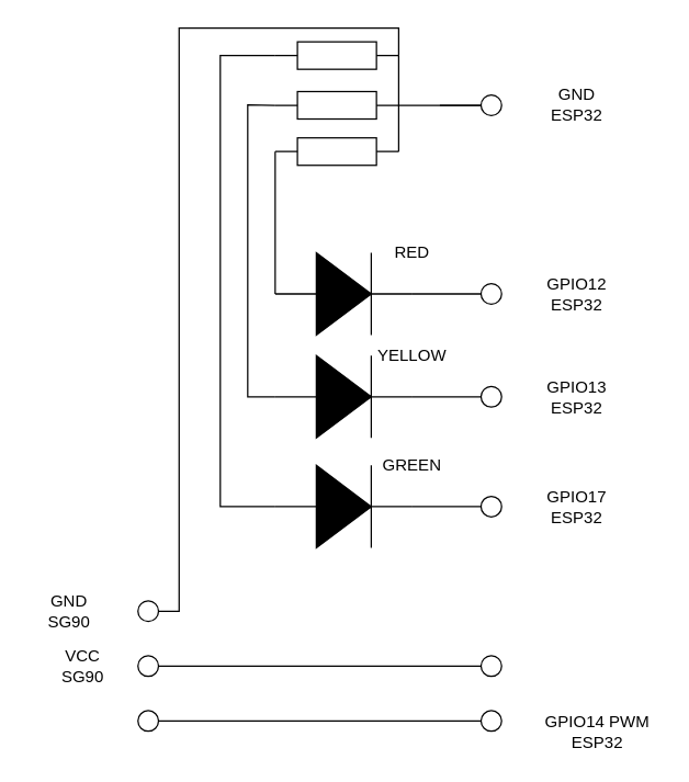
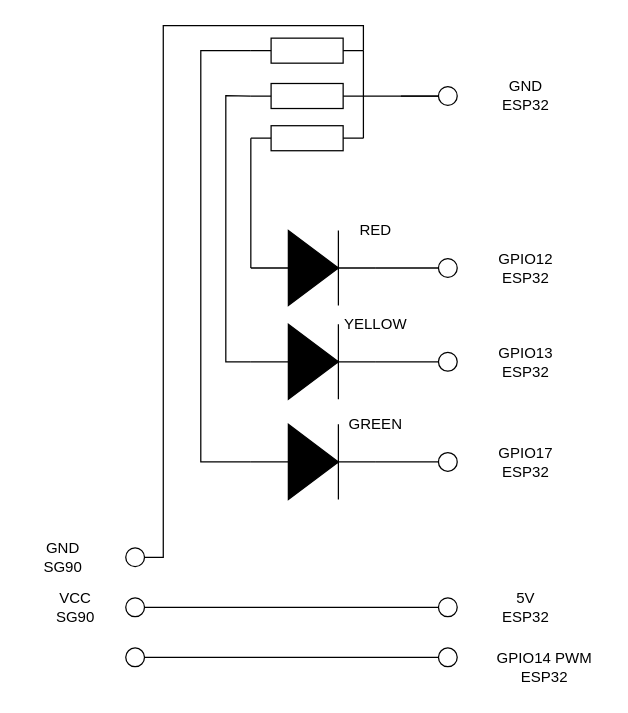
  <mxCell id="0" />
  <mxCell id="1" parent="0" />
  <mxCell id="2" value="" style="verticalLabelPosition=bottom;shadow=0;dashed=0;align=center;html=1;verticalAlign=top;strokeWidth=1;shape=ellipse;perimeter=ellipsePerimeter;" vertex="1" parent="1"><mxGeometry x="350" y="68.75" width="15" height="15" as="geometry" /></mxCell>
  <mxCell id="3" value="" style="verticalLabelPosition=bottom;shadow=0;dashed=0;align=center;html=1;verticalAlign=top;strokeWidth=1;shape=ellipse;perimeter=ellipsePerimeter;" vertex="1" parent="1"><mxGeometry x="350" y="206.25" width="15" height="15" as="geometry" /></mxCell>
  <mxCell id="4" value="GPIO12 ESP32" style="text;html=1;strokeColor=none;fillColor=none;align=center;verticalAlign=middle;whiteSpace=wrap;rounded=0;" vertex="1" parent="1"><mxGeometry x="390" y="198.75" width="60" height="30" as="geometry" /></mxCell>
  <mxCell id="5" value="GND ESP32" style="text;html=1;strokeColor=none;fillColor=none;align=center;verticalAlign=middle;whiteSpace=wrap;rounded=0;" vertex="1" parent="1"><mxGeometry x="390" y="61.25" width="60" height="30" as="geometry" /></mxCell>
  <mxCell id="6" value="" style="pointerEvents=1;verticalLabelPosition=bottom;shadow=0;dashed=0;align=center;html=1;verticalAlign=top;shape=mxgraph.electrical.resistors.resistor_1;" vertex="1" parent="1"><mxGeometry x="200" y="100" width="90" height="20" as="geometry" /></mxCell>
  <mxCell id="7" value="" style="endArrow=none;html=1;rounded=0;exitX=1;exitY=0.5;exitDx=0;exitDy=0;exitPerimeter=0;entryX=0;entryY=0.5;entryDx=0;entryDy=0;" edge="1" parent="1" source="9" target="3"><mxGeometry width="50" height="50" relative="1" as="geometry"><mxPoint x="400" y="378.75" as="sourcePoint" /><mxPoint x="450" y="328.75" as="targetPoint" /></mxGeometry></mxCell>
  <mxCell id="8" value="" style="endArrow=none;html=1;rounded=0;entryX=0;entryY=0.5;entryDx=0;entryDy=0;entryPerimeter=0;exitX=0;exitY=0.5;exitDx=0;exitDy=0;exitPerimeter=0;" edge="1" parent="1" source="9" target="6"><mxGeometry width="50" height="50" relative="1" as="geometry"><mxPoint x="200" y="468.75" as="sourcePoint" /><mxPoint x="150" y="86.25" as="targetPoint" /></mxGeometry></mxCell>
  <mxCell id="9" value="" style="pointerEvents=1;fillColor=strokeColor;verticalLabelPosition=bottom;shadow=0;dashed=0;align=center;html=1;verticalAlign=top;shape=mxgraph.electrical.diodes.diode;" vertex="1" parent="1"><mxGeometry x="200" y="183.75" width="100" height="60" as="geometry" /></mxCell>
  <mxCell id="10" value="" style="verticalLabelPosition=bottom;shadow=0;dashed=0;align=center;html=1;verticalAlign=top;strokeWidth=1;shape=ellipse;perimeter=ellipsePerimeter;" vertex="1" parent="1"><mxGeometry x="350" y="281.25" width="15" height="15" as="geometry" /></mxCell>
  <mxCell id="11" value="" style="endArrow=none;html=1;rounded=0;exitX=1;exitY=0.5;exitDx=0;exitDy=0;exitPerimeter=0;entryX=0;entryY=0.5;entryDx=0;entryDy=0;" edge="1" parent="1" source="12" target="10"><mxGeometry width="50" height="50" relative="1" as="geometry"><mxPoint x="400" y="453.75" as="sourcePoint" /><mxPoint x="450" y="403.75" as="targetPoint" /></mxGeometry></mxCell>
  <mxCell id="12" value="" style="pointerEvents=1;fillColor=strokeColor;verticalLabelPosition=bottom;shadow=0;dashed=0;align=center;html=1;verticalAlign=top;shape=mxgraph.electrical.diodes.diode;" vertex="1" parent="1"><mxGeometry x="200" y="258.75" width="100" height="60" as="geometry" /></mxCell>
  <mxCell id="13" value="" style="verticalLabelPosition=bottom;shadow=0;dashed=0;align=center;html=1;verticalAlign=top;strokeWidth=1;shape=ellipse;perimeter=ellipsePerimeter;" vertex="1" parent="1"><mxGeometry x="350" y="361.25" width="15" height="15" as="geometry" /></mxCell>
  <mxCell id="14" value="" style="endArrow=none;html=1;rounded=0;exitX=1;exitY=0.5;exitDx=0;exitDy=0;exitPerimeter=0;entryX=0;entryY=0.5;entryDx=0;entryDy=0;" edge="1" parent="1" source="15" target="13"><mxGeometry width="50" height="50" relative="1" as="geometry"><mxPoint x="400" y="533.75" as="sourcePoint" /><mxPoint x="450" y="483.75" as="targetPoint" /></mxGeometry></mxCell>
  <mxCell id="15" value="" style="pointerEvents=1;fillColor=strokeColor;verticalLabelPosition=bottom;shadow=0;dashed=0;align=center;html=1;verticalAlign=top;shape=mxgraph.electrical.diodes.diode;" vertex="1" parent="1"><mxGeometry x="200" y="338.75" width="100" height="60" as="geometry" /></mxCell>
  <mxCell id="16" value="" style="endArrow=none;html=1;rounded=0;entryX=0;entryY=0.5;entryDx=0;entryDy=0;" edge="1" parent="1" target="2"><mxGeometry width="50" height="50" relative="1" as="geometry"><mxPoint x="320" y="76.25" as="sourcePoint" /><mxPoint x="450" y="328.75" as="targetPoint" /></mxGeometry></mxCell>
  <mxCell id="17" value="GPIO13 ESP32" style="text;html=1;strokeColor=none;fillColor=none;align=center;verticalAlign=middle;whiteSpace=wrap;rounded=0;" vertex="1" parent="1"><mxGeometry x="390" y="273.75" width="60" height="30" as="geometry" /></mxCell>
  <mxCell id="18" value="GPIO17 ESP32" style="text;html=1;strokeColor=none;fillColor=none;align=center;verticalAlign=middle;whiteSpace=wrap;rounded=0;" vertex="1" parent="1"><mxGeometry x="390" y="353.75" width="60" height="30" as="geometry" /></mxCell>
  <mxCell id="19" value="" style="pointerEvents=1;verticalLabelPosition=bottom;shadow=0;dashed=0;align=center;html=1;verticalAlign=top;shape=mxgraph.electrical.resistors.resistor_1;" vertex="1" parent="1"><mxGeometry x="200" y="66.25" width="90" height="20" as="geometry" /></mxCell>
  <mxCell id="20" value="" style="endArrow=none;html=1;rounded=0;entryX=0;entryY=0.5;entryDx=0;entryDy=0;entryPerimeter=0;exitX=0;exitY=0.5;exitDx=0;exitDy=0;exitPerimeter=0;" edge="1" parent="1" source="12" target="19"><mxGeometry width="50" height="50" relative="1" as="geometry"><mxPoint x="210" y="243.75" as="sourcePoint" /><mxPoint x="160" y="116.25" as="targetPoint" /><Array as="points"><mxPoint x="180" y="288.75" /><mxPoint x="180" y="76" /></Array></mxGeometry></mxCell>
  <mxCell id="21" value="" style="pointerEvents=1;verticalLabelPosition=bottom;shadow=0;dashed=0;align=center;html=1;verticalAlign=top;shape=mxgraph.electrical.resistors.resistor_1;" vertex="1" parent="1"><mxGeometry x="200" y="30" width="90" height="20" as="geometry" /></mxCell>
  <mxCell id="22" value="" style="endArrow=none;html=1;rounded=0;entryX=0;entryY=0.5;entryDx=0;entryDy=0;entryPerimeter=0;exitX=0;exitY=0.5;exitDx=0;exitDy=0;exitPerimeter=0;" edge="1" parent="1" source="15" target="21"><mxGeometry width="50" height="50" relative="1" as="geometry"><mxPoint x="200" y="331.25" as="sourcePoint" /><mxPoint x="160" y="158.75" as="targetPoint" /><Array as="points"><mxPoint x="160" y="368.75" /><mxPoint x="160" y="40" /></Array></mxGeometry></mxCell>
  <mxCell id="23" value="" style="endArrow=none;html=1;rounded=0;exitX=1;exitY=0.5;exitDx=0;exitDy=0;exitPerimeter=0;entryX=1;entryY=0.5;entryDx=0;entryDy=0;entryPerimeter=0;" edge="1" parent="1" source="21" target="6"><mxGeometry width="50" height="50" relative="1" as="geometry"><mxPoint x="320" y="71.25" as="sourcePoint" /><mxPoint x="290" y="80" as="targetPoint" /></mxGeometry></mxCell>
  <mxCell id="24" value="" style="endArrow=none;html=1;rounded=0;entryX=0;entryY=0.5;entryDx=0;entryDy=0;" edge="1" parent="1" target="2"><mxGeometry width="50" height="50" relative="1" as="geometry"><mxPoint x="290" y="76.25" as="sourcePoint" /><mxPoint x="0" y="361.25" as="targetPoint" /></mxGeometry></mxCell>
  <mxCell id="25" value="" style="verticalLabelPosition=bottom;shadow=0;dashed=0;align=center;html=1;verticalAlign=top;strokeWidth=1;shape=ellipse;perimeter=ellipsePerimeter;" vertex="1" parent="1"><mxGeometry x="100" y="437.5" width="15" height="15" as="geometry" /></mxCell>
  <mxCell id="26" value="GND SG90" style="text;html=1;strokeColor=none;fillColor=none;align=center;verticalAlign=middle;whiteSpace=wrap;rounded=0;" vertex="1" parent="1"><mxGeometry x="20" y="430" width="60" height="30" as="geometry" /></mxCell>
  <mxCell id="27" value="" style="verticalLabelPosition=bottom;shadow=0;dashed=0;align=center;html=1;verticalAlign=top;strokeWidth=1;shape=ellipse;perimeter=ellipsePerimeter;" vertex="1" parent="1"><mxGeometry x="350" y="477.5" width="15" height="15" as="geometry" /></mxCell>
+ <mxCell id="28" value="5V&lt;br&gt;ESP32" style="text;html=1;strokeColor=none;fillColor=none;align=center;verticalAlign=middle;whiteSpace=wrap;rounded=0;" vertex="1" parent="1"><mxGeometry x="390" y="470" width="60" height="30" as="geometry" /></mxCell>
  <mxCell id="29" value="" style="verticalLabelPosition=bottom;shadow=0;dashed=0;align=center;html=1;verticalAlign=top;strokeWidth=1;shape=ellipse;perimeter=ellipsePerimeter;" vertex="1" parent="1"><mxGeometry x="100" y="477.5" width="15" height="15" as="geometry" /></mxCell>
  <mxCell id="30" value="VCC&lt;br&gt;SG90" style="text;html=1;strokeColor=none;fillColor=none;align=center;verticalAlign=middle;whiteSpace=wrap;rounded=0;" vertex="1" parent="1"><mxGeometry x="30" y="470" width="60" height="30" as="geometry" /></mxCell>
  <mxCell id="31" value="" style="verticalLabelPosition=bottom;shadow=0;dashed=0;align=center;html=1;verticalAlign=top;strokeWidth=1;shape=ellipse;perimeter=ellipsePerimeter;" vertex="1" parent="1"><mxGeometry x="350" y="517.5" width="15" height="15" as="geometry" /></mxCell>
  <mxCell id="32" value="GPIO14 PWM&lt;br&gt;ESP32" style="text;html=1;strokeColor=none;fillColor=none;align=center;verticalAlign=middle;whiteSpace=wrap;rounded=0;" vertex="1" parent="1"><mxGeometry x="390" y="517.5" width="90" height="30" as="geometry" /></mxCell>
  <mxCell id="33" value="" style="verticalLabelPosition=bottom;shadow=0;dashed=0;align=center;html=1;verticalAlign=top;strokeWidth=1;shape=ellipse;perimeter=ellipsePerimeter;" vertex="1" parent="1"><mxGeometry x="100" y="517.5" width="15" height="15" as="geometry" /></mxCell>
  <mxCell id="34" value="" style="endArrow=none;html=1;rounded=0;exitX=1;exitY=0.5;exitDx=0;exitDy=0;entryX=1;entryY=0.5;entryDx=0;entryDy=0;entryPerimeter=0;" edge="1" parent="1" source="25" target="21"><mxGeometry width="50" height="50" relative="1" as="geometry"><mxPoint x="180" y="470" as="sourcePoint" /><mxPoint x="130" y="20" as="targetPoint" /><Array as="points"><mxPoint x="130" y="445" /><mxPoint x="130" y="20" /><mxPoint x="290" y="20" /></Array></mxGeometry></mxCell>
  <mxCell id="35" value="" style="endArrow=none;html=1;rounded=0;exitX=1;exitY=0.5;exitDx=0;exitDy=0;entryX=0;entryY=0.5;entryDx=0;entryDy=0;" edge="1" parent="1" source="29" target="27"><mxGeometry width="50" height="50" relative="1" as="geometry"><mxPoint x="180" y="460" as="sourcePoint" /><mxPoint x="230" y="410" as="targetPoint" /></mxGeometry></mxCell>
  <mxCell id="36" value="" style="endArrow=none;html=1;rounded=0;exitX=1;exitY=0.5;exitDx=0;exitDy=0;entryX=0;entryY=0.5;entryDx=0;entryDy=0;" edge="1" parent="1" source="33" target="31"><mxGeometry width="50" height="50" relative="1" as="geometry"><mxPoint x="180" y="460" as="sourcePoint" /><mxPoint x="230" y="410" as="targetPoint" /></mxGeometry></mxCell>
  <mxCell id="37" value="RED" style="text;html=1;strokeColor=none;fillColor=none;align=center;verticalAlign=middle;whiteSpace=wrap;rounded=0;" vertex="1" parent="1"><mxGeometry x="270" y="168.75" width="60" height="30" as="geometry" /></mxCell>
  <mxCell id="38" value="YELLOW" style="text;html=1;strokeColor=none;fillColor=none;align=center;verticalAlign=middle;whiteSpace=wrap;rounded=0;" vertex="1" parent="1"><mxGeometry x="270" y="243.75" width="60" height="30" as="geometry" /></mxCell>
  <mxCell id="39" value="GREEN" style="text;html=1;strokeColor=none;fillColor=none;align=center;verticalAlign=middle;whiteSpace=wrap;rounded=0;" vertex="1" parent="1"><mxGeometry x="270" y="323.75" width="60" height="30" as="geometry" /></mxCell>
